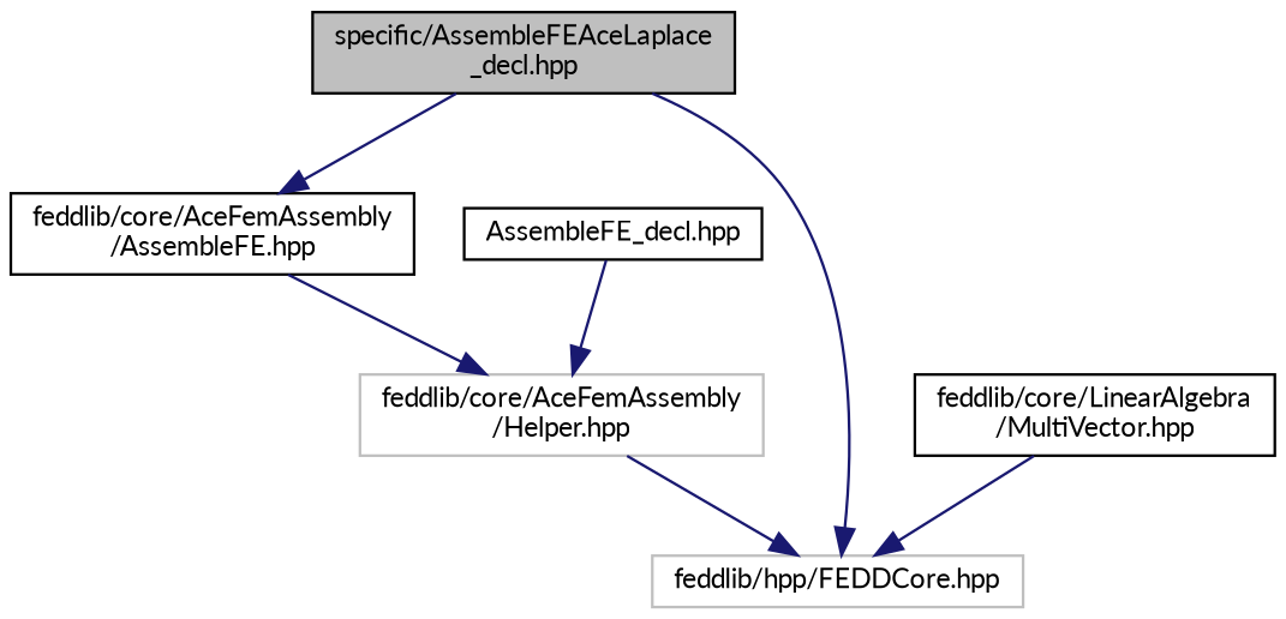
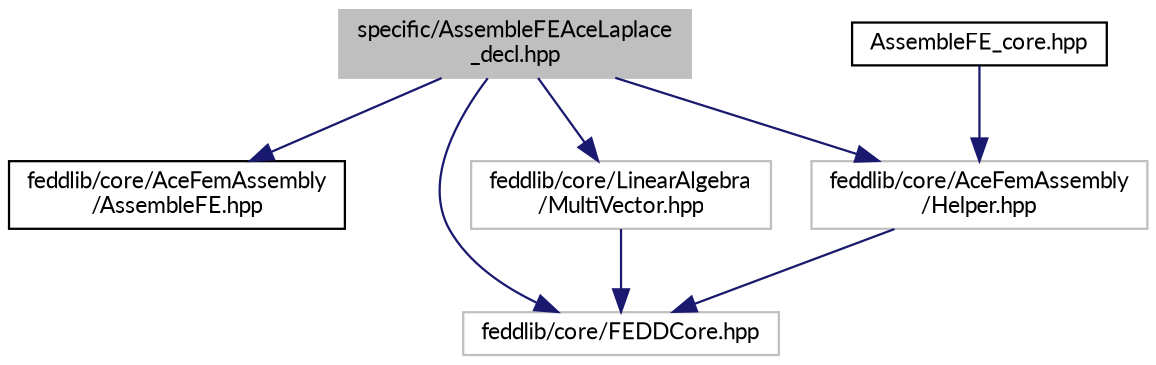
  digraph {
    fontname=Lato
    node [color=black fillcolor=white fontname=Lato fontsize=10 shape=record style=filled]
    edge [color=midnightblue fontname=Lato fontsize=10 labelfontname=Helvetica labelfontsize=10 style=solid]
-   n1 [fillcolor=grey75 fontcolor=black height=0.2 label="specific/AssembleFEAceLaplace\l_decl.hpp" width=0.4]
+   n1 [color=grey75 fillcolor=grey75 fontcolor=black height=0.2 label="specific/AssembleFEAceLaplace\l_decl.hpp" width=0.4]
    n2 [height=0.2 label="feddlib/core/AceFemAssembly\l/AssembleFE.hpp" width=0.4]
-   n3 [color=grey75 height=0.2 label="feddlib/hpp/FEDDCore.hpp" width=0.4]
+   n3 [color=grey75 height=0.2 label="feddlib/core/FEDDCore.hpp" width=0.4]
    n4 [color=grey75 height=0.2 label="feddlib/core/AceFemAssembly\l/Helper.hpp" width=0.4]
-   n5 [height=0.2 label="feddlib/core/LinearAlgebra\l/MultiVector.hpp" width=0.4]
-   n6 [height=0.2 label="AssembleFE_decl.hpp" width=0.4]
+   n5 [color=grey75 height=0.2 label="feddlib/core/LinearAlgebra\l/MultiVector.hpp" width=0.4]
+   n6 [height=0.2 label="AssembleFE_core.hpp" width=0.4]
    n1 -> n2
    n1 -> n3
-   n2 -> n4
+   n1 -> n4
+   n1 -> n5
    n4 -> n3
    n5 -> n3
    n6 -> n4
  }
